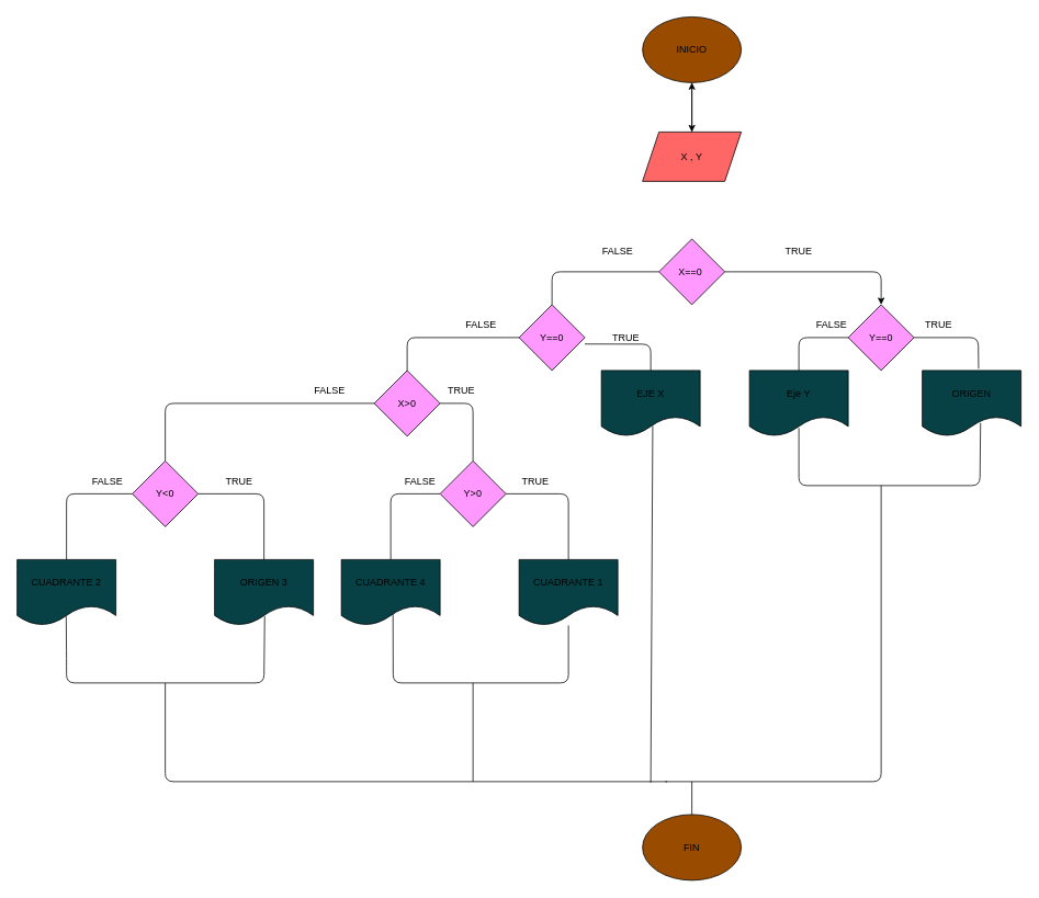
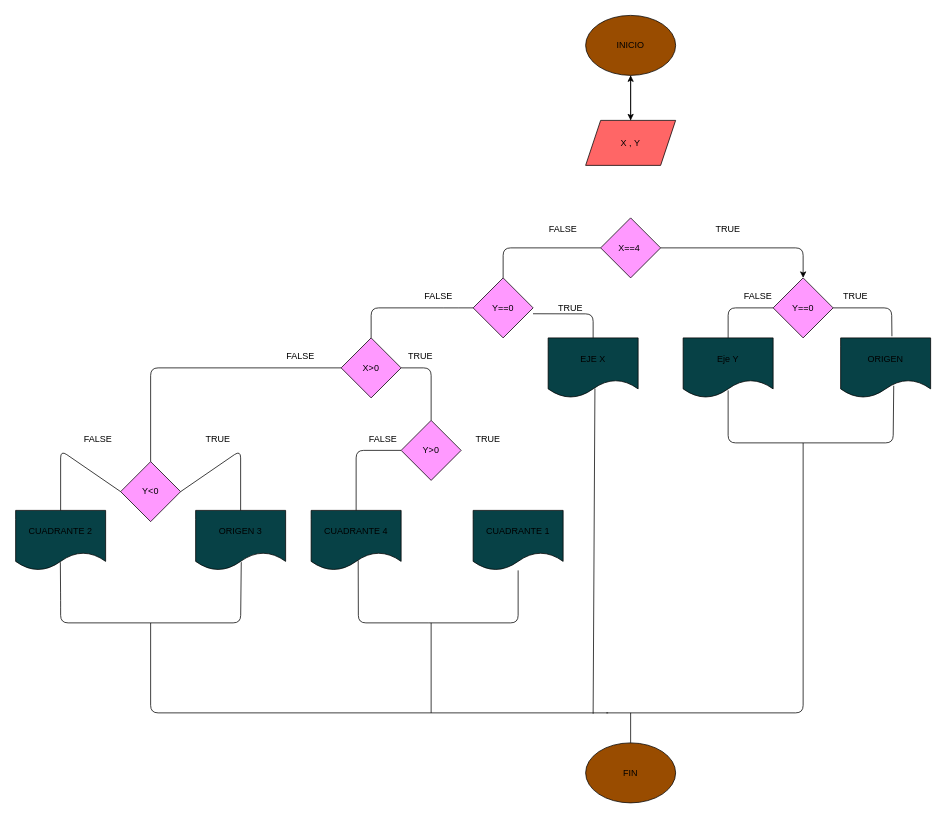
  <mxCell id="0" />
  <mxCell id="1" parent="0" />
  <mxCell id="2" value="" style="edgeStyle=none;html=1;" edge="1" parent="1" target="5"><mxGeometry relative="1" as="geometry"><mxPoint x="840" y="100" as="sourcePoint" /></mxGeometry></mxCell>
  <mxCell id="3" value="INICIO" style="ellipse;whiteSpace=wrap;html=1;fillColor=#994C00;" vertex="1" parent="1"><mxGeometry x="780" y="20" width="120" height="80" as="geometry" /></mxCell>
  <mxCell id="4" value="" style="edgeStyle=none;html=1;" edge="1" parent="1" source="5" target="3"><mxGeometry relative="1" as="geometry" /></mxCell>
  <mxCell id="5" value="X , Y" style="shape=parallelogram;perimeter=parallelogramPerimeter;whiteSpace=wrap;html=1;fixedSize=1;fillColor=#FF6666;" vertex="1" parent="1"><mxGeometry x="780" y="160" width="120" height="60" as="geometry" /></mxCell>
- <mxCell id="6" value="X==0&amp;nbsp;" style="rhombus;whiteSpace=wrap;html=1;fillColor=#FF99FF;" vertex="1" parent="1"><mxGeometry x="800" y="290" width="80" height="80" as="geometry" /></mxCell>
+ <mxCell id="6" value="X==4&amp;nbsp;" style="rhombus;whiteSpace=wrap;html=1;fillColor=#FF99FF;" vertex="1" parent="1"><mxGeometry x="800" y="290" width="80" height="80" as="geometry" /></mxCell>
  <mxCell id="7" value="Y==0" style="rhombus;whiteSpace=wrap;html=1;fillColor=#FF99FF;" vertex="1" parent="1"><mxGeometry x="630" y="370" width="80" height="80" as="geometry" /></mxCell>
  <mxCell id="8" value="Y==0" style="rhombus;whiteSpace=wrap;html=1;fillColor=#FF99FF;" vertex="1" parent="1"><mxGeometry x="1030" y="370" width="80" height="80" as="geometry" /></mxCell>
  <mxCell id="9" value="" style="endArrow=classic;html=1;exitX=1;exitY=0.5;exitDx=0;exitDy=0;" edge="1" parent="1" source="6" target="8"><mxGeometry width="50" height="50" relative="1" as="geometry"><mxPoint x="820" y="300" as="sourcePoint" /><mxPoint x="1070" y="330" as="targetPoint" /><Array as="points"><mxPoint x="1070" y="330" /></Array></mxGeometry></mxCell>
  <mxCell id="10" value="" style="endArrow=none;html=1;exitX=0.5;exitY=0;exitDx=0;exitDy=0;entryX=0;entryY=0.5;entryDx=0;entryDy=0;" edge="1" parent="1" source="7" target="6"><mxGeometry width="50" height="50" relative="1" as="geometry"><mxPoint x="820" y="300" as="sourcePoint" /><mxPoint x="870" y="250" as="targetPoint" /><Array as="points"><mxPoint x="670" y="330" /></Array></mxGeometry></mxCell>
  <mxCell id="11" value="FALSE" style="text;html=1;strokeColor=none;fillColor=none;align=center;verticalAlign=middle;whiteSpace=wrap;rounded=0;" vertex="1" parent="1"><mxGeometry x="720" y="290" width="60" height="30" as="geometry" /></mxCell>
  <mxCell id="12" value="TRUE" style="text;html=1;strokeColor=none;fillColor=none;align=center;verticalAlign=middle;whiteSpace=wrap;rounded=0;" vertex="1" parent="1"><mxGeometry x="940" y="290" width="60" height="30" as="geometry" /></mxCell>
  <mxCell id="13" value="Y&amp;gt;0" style="rhombus;whiteSpace=wrap;html=1;fillColor=#FF99FF;" vertex="1" parent="1"><mxGeometry x="534" y="560" width="80" height="80" as="geometry" /></mxCell>
  <mxCell id="14" value="X&amp;gt;0" style="rhombus;whiteSpace=wrap;html=1;fillColor=#FF99FF;" vertex="1" parent="1"><mxGeometry x="454" y="450" width="80" height="80" as="geometry" /></mxCell>
  <mxCell id="15" value="" style="endArrow=none;html=1;exitX=0;exitY=0.5;exitDx=0;exitDy=0;entryX=0.5;entryY=0;entryDx=0;entryDy=0;" edge="1" parent="1" source="7" target="14"><mxGeometry width="50" height="50" relative="1" as="geometry"><mxPoint x="730" y="560" as="sourcePoint" /><mxPoint x="780" y="510" as="targetPoint" /><Array as="points"><mxPoint x="600" y="410" /><mxPoint x="494" y="410" /></Array></mxGeometry></mxCell>
  <mxCell id="16" value="EJE X" style="shape=document;whiteSpace=wrap;html=1;boundedLbl=1;fillColor=#074146;" vertex="1" parent="1"><mxGeometry x="730" y="450" width="120" height="80" as="geometry" /></mxCell>
  <mxCell id="17" value="" style="endArrow=none;html=1;exitX=0.998;exitY=0.598;exitDx=0;exitDy=0;exitPerimeter=0;entryX=0.5;entryY=0;entryDx=0;entryDy=0;" edge="1" parent="1" source="7" target="16"><mxGeometry width="50" height="50" relative="1" as="geometry"><mxPoint x="730" y="560" as="sourcePoint" /><mxPoint x="780" y="510" as="targetPoint" /><Array as="points"><mxPoint x="790" y="418" /></Array></mxGeometry></mxCell>
- <mxCell id="18" value="Y&amp;lt;0" style="rhombus;whiteSpace=wrap;html=1;fillColor=#FF99FF;" vertex="1" parent="1"><mxGeometry x="160" y="560" width="80" height="80" as="geometry" /></mxCell>
+ <mxCell id="18" value="Y&amp;lt;0" style="rhombus;whiteSpace=wrap;html=1;fillColor=#FF99FF;" vertex="1" parent="1"><mxGeometry x="160" y="615" width="80" height="80" as="geometry" /></mxCell>
  <mxCell id="19" value="CUADRANTE 1" style="shape=document;whiteSpace=wrap;html=1;boundedLbl=1;fillColor=#074146;" vertex="1" parent="1"><mxGeometry x="630" y="680" width="120" height="80" as="geometry" /></mxCell>
  <mxCell id="20" value="CUADRANTE 4" style="shape=document;whiteSpace=wrap;html=1;boundedLbl=1;fillColor=#074146;" vertex="1" parent="1"><mxGeometry x="414" y="680" width="120" height="80" as="geometry" /></mxCell>
  <mxCell id="21" value="ORIGEN 3" style="shape=document;whiteSpace=wrap;html=1;boundedLbl=1;fillColor=#074146;" vertex="1" parent="1"><mxGeometry x="260" y="680" width="120" height="80" as="geometry" /></mxCell>
  <mxCell id="22" value="CUADRANTE 2" style="shape=document;whiteSpace=wrap;html=1;boundedLbl=1;fillColor=#074146;" vertex="1" parent="1"><mxGeometry x="20" y="680" width="120" height="80" as="geometry" /></mxCell>
  <mxCell id="23" value="" style="endArrow=none;html=1;exitX=0.5;exitY=0;exitDx=0;exitDy=0;entryX=0;entryY=0.5;entryDx=0;entryDy=0;" edge="1" parent="1" source="18" target="14"><mxGeometry width="50" height="50" relative="1" as="geometry"><mxPoint x="260" y="690" as="sourcePoint" /><mxPoint x="310" y="640" as="targetPoint" /><Array as="points"><mxPoint x="200" y="490" /></Array></mxGeometry></mxCell>
  <mxCell id="24" value="" style="endArrow=none;html=1;exitX=1;exitY=0.5;exitDx=0;exitDy=0;entryX=0.5;entryY=0;entryDx=0;entryDy=0;" edge="1" parent="1" source="14" target="13"><mxGeometry width="50" height="50" relative="1" as="geometry"><mxPoint x="540" y="690" as="sourcePoint" /><mxPoint x="590" y="640" as="targetPoint" /><Array as="points"><mxPoint x="574" y="490" /></Array></mxGeometry></mxCell>
  <mxCell id="25" value="" style="endArrow=none;html=1;exitX=0.5;exitY=0;exitDx=0;exitDy=0;entryX=0;entryY=0.5;entryDx=0;entryDy=0;" edge="1" parent="1" source="20" target="13"><mxGeometry width="50" height="50" relative="1" as="geometry"><mxPoint x="540" y="690" as="sourcePoint" /><mxPoint x="590" y="640" as="targetPoint" /><Array as="points"><mxPoint x="474" y="600" /></Array></mxGeometry></mxCell>
- <mxCell id="26" value="" style="endArrow=none;html=1;exitX=0.5;exitY=0;exitDx=0;exitDy=0;entryX=1;entryY=0.5;entryDx=0;entryDy=0;" edge="1" parent="1" source="19" target="13"><mxGeometry width="50" height="50" relative="1" as="geometry"><mxPoint x="540" y="690" as="sourcePoint" /><mxPoint x="590" y="640" as="targetPoint" /><Array as="points"><mxPoint x="690" y="600" /></Array></mxGeometry></mxCell>
  <mxCell id="27" value="" style="endArrow=none;html=1;" edge="1" parent="1" source="19"><mxGeometry width="50" height="50" relative="1" as="geometry"><mxPoint x="680" y="780" as="sourcePoint" /><mxPoint x="570" y="830" as="targetPoint" /><Array as="points"><mxPoint x="690" y="830" /></Array></mxGeometry></mxCell>
  <mxCell id="28" value="" style="endArrow=none;html=1;entryX=0.523;entryY=0.833;entryDx=0;entryDy=0;entryPerimeter=0;" edge="1" parent="1" target="20"><mxGeometry width="50" height="50" relative="1" as="geometry"><mxPoint x="570" y="830" as="sourcePoint" /><mxPoint x="590" y="640" as="targetPoint" /><Array as="points"><mxPoint x="477" y="830" /></Array></mxGeometry></mxCell>
  <mxCell id="29" value="" style="endArrow=none;html=1;" edge="1" parent="1"><mxGeometry width="50" height="50" relative="1" as="geometry"><mxPoint x="574" y="830" as="sourcePoint" /><mxPoint x="574" y="950" as="targetPoint" /></mxGeometry></mxCell>
  <mxCell id="30" value="" style="endArrow=none;html=1;exitX=1;exitY=0.5;exitDx=0;exitDy=0;entryX=0.5;entryY=0;entryDx=0;entryDy=0;" edge="1" parent="1" source="18" target="21"><mxGeometry width="50" height="50" relative="1" as="geometry"><mxPoint x="320" y="700" as="sourcePoint" /><mxPoint x="370" y="650" as="targetPoint" /><Array as="points"><mxPoint x="320" y="600" /></Array></mxGeometry></mxCell>
  <mxCell id="31" value="" style="endArrow=none;html=1;exitX=0;exitY=0.5;exitDx=0;exitDy=0;entryX=0.5;entryY=0;entryDx=0;entryDy=0;" edge="1" parent="1" source="18" target="22"><mxGeometry width="50" height="50" relative="1" as="geometry"><mxPoint x="320" y="700" as="sourcePoint" /><mxPoint x="370" y="650" as="targetPoint" /><Array as="points"><mxPoint x="80" y="600" /></Array></mxGeometry></mxCell>
  <mxCell id="32" value="" style="endArrow=none;html=1;exitX=0.497;exitY=0.863;exitDx=0;exitDy=0;exitPerimeter=0;" edge="1" parent="1" source="22"><mxGeometry width="50" height="50" relative="1" as="geometry"><mxPoint x="190" y="800" as="sourcePoint" /><mxPoint x="200" y="830" as="targetPoint" /><Array as="points"><mxPoint x="80" y="800" /><mxPoint x="80" y="830" /></Array></mxGeometry></mxCell>
  <mxCell id="33" value="" style="endArrow=none;html=1;entryX=0.507;entryY=0.863;entryDx=0;entryDy=0;entryPerimeter=0;" edge="1" parent="1" target="21"><mxGeometry width="50" height="50" relative="1" as="geometry"><mxPoint x="200" y="830" as="sourcePoint" /><mxPoint x="330" y="770" as="targetPoint" /><Array as="points"><mxPoint x="320" y="830" /></Array></mxGeometry></mxCell>
  <mxCell id="34" value="" style="endArrow=none;html=1;" edge="1" parent="1"><mxGeometry width="50" height="50" relative="1" as="geometry"><mxPoint x="200" y="830" as="sourcePoint" /><mxPoint x="810" y="950" as="targetPoint" /><Array as="points"><mxPoint x="200" y="950" /></Array></mxGeometry></mxCell>
  <mxCell id="35" value="" style="endArrow=none;html=1;exitX=0.52;exitY=0.843;exitDx=0;exitDy=0;exitPerimeter=0;" edge="1" parent="1" source="16"><mxGeometry width="50" height="50" relative="1" as="geometry"><mxPoint x="790" y="540" as="sourcePoint" /><mxPoint x="790" y="951.2" as="targetPoint" /></mxGeometry></mxCell>
  <mxCell id="36" value="Eje Y" style="shape=document;whiteSpace=wrap;html=1;boundedLbl=1;fillColor=#074146;" vertex="1" parent="1"><mxGeometry x="910" y="450" width="120" height="80" as="geometry" /></mxCell>
  <mxCell id="37" value="ORIGEN" style="shape=document;whiteSpace=wrap;html=1;boundedLbl=1;fillColor=#074146;" vertex="1" parent="1"><mxGeometry x="1120" y="450" width="120" height="80" as="geometry" /></mxCell>
  <mxCell id="38" value="" style="endArrow=none;html=1;exitX=0.5;exitY=0;exitDx=0;exitDy=0;entryX=0;entryY=0.5;entryDx=0;entryDy=0;" edge="1" parent="1" source="36" target="8"><mxGeometry width="50" height="50" relative="1" as="geometry"><mxPoint x="1050" y="480" as="sourcePoint" /><mxPoint x="1100" y="430" as="targetPoint" /><Array as="points"><mxPoint x="970" y="410" /></Array></mxGeometry></mxCell>
  <mxCell id="39" value="" style="endArrow=none;html=1;exitX=1;exitY=0.5;exitDx=0;exitDy=0;entryX=0.57;entryY=-0.027;entryDx=0;entryDy=0;entryPerimeter=0;" edge="1" parent="1" source="8" target="37"><mxGeometry width="50" height="50" relative="1" as="geometry"><mxPoint x="1050" y="480" as="sourcePoint" /><mxPoint x="1100" y="430" as="targetPoint" /><Array as="points"><mxPoint x="1188" y="410" /></Array></mxGeometry></mxCell>
  <mxCell id="40" value="" style="endArrow=none;html=1;" edge="1" parent="1"><mxGeometry width="50" height="50" relative="1" as="geometry"><mxPoint x="970" y="520" as="sourcePoint" /><mxPoint x="1070" y="590" as="targetPoint" /><Array as="points"><mxPoint x="970" y="590" /></Array></mxGeometry></mxCell>
  <mxCell id="41" value="" style="endArrow=none;html=1;entryX=0.59;entryY=0.798;entryDx=0;entryDy=0;entryPerimeter=0;" edge="1" parent="1" target="37"><mxGeometry width="50" height="50" relative="1" as="geometry"><mxPoint x="1070" y="590" as="sourcePoint" /><mxPoint x="1200" y="540" as="targetPoint" /><Array as="points"><mxPoint x="1190" y="590" /></Array></mxGeometry></mxCell>
  <mxCell id="42" value="" style="endArrow=none;html=1;" edge="1" parent="1"><mxGeometry width="50" height="50" relative="1" as="geometry"><mxPoint x="807.6" y="950" as="sourcePoint" /><mxPoint x="1070" y="590" as="targetPoint" /><Array as="points"><mxPoint x="1070" y="950" /></Array></mxGeometry></mxCell>
  <mxCell id="43" value="" style="endArrow=none;html=1;" edge="1" parent="1" target="44"><mxGeometry width="50" height="50" relative="1" as="geometry"><mxPoint x="840" y="950" as="sourcePoint" /><mxPoint x="840" y="1020" as="targetPoint" /></mxGeometry></mxCell>
  <mxCell id="44" value="FIN" style="ellipse;whiteSpace=wrap;html=1;fillColor=#994C00;" vertex="1" parent="1"><mxGeometry x="780" y="990" width="120" height="80" as="geometry" /></mxCell>
  <mxCell id="45" value="FALSE" style="text;html=1;strokeColor=none;fillColor=none;align=center;verticalAlign=middle;whiteSpace=wrap;rounded=0;" vertex="1" parent="1"><mxGeometry x="554" y="380" width="60" height="30" as="geometry" /></mxCell>
  <mxCell id="46" value="FALSE" style="text;html=1;strokeColor=none;fillColor=none;align=center;verticalAlign=middle;whiteSpace=wrap;rounded=0;" vertex="1" parent="1"><mxGeometry x="370" y="460" width="60" height="30" as="geometry" /></mxCell>
  <mxCell id="47" value="FALSE" style="text;html=1;strokeColor=none;fillColor=none;align=center;verticalAlign=middle;whiteSpace=wrap;rounded=0;" vertex="1" parent="1"><mxGeometry x="100" y="570" width="60" height="30" as="geometry" /></mxCell>
  <mxCell id="48" value="FALSE" style="text;html=1;strokeColor=none;fillColor=none;align=center;verticalAlign=middle;whiteSpace=wrap;rounded=0;" vertex="1" parent="1"><mxGeometry x="480" y="570" width="60" height="30" as="geometry" /></mxCell>
  <mxCell id="49" value="FALSE" style="text;html=1;strokeColor=none;fillColor=none;align=center;verticalAlign=middle;whiteSpace=wrap;rounded=0;" vertex="1" parent="1"><mxGeometry x="980" y="380" width="60" height="30" as="geometry" /></mxCell>
  <mxCell id="50" value="TRUE" style="text;html=1;strokeColor=none;fillColor=none;align=center;verticalAlign=middle;whiteSpace=wrap;rounded=0;" vertex="1" parent="1"><mxGeometry x="1110" y="380" width="60" height="30" as="geometry" /></mxCell>
  <mxCell id="51" value="TRUE" style="text;html=1;strokeColor=none;fillColor=none;align=center;verticalAlign=middle;whiteSpace=wrap;rounded=0;" vertex="1" parent="1"><mxGeometry x="730" y="395" width="60" height="30" as="geometry" /></mxCell>
  <mxCell id="52" value="TRUE" style="text;html=1;strokeColor=none;fillColor=none;align=center;verticalAlign=middle;whiteSpace=wrap;rounded=0;" vertex="1" parent="1"><mxGeometry x="530" y="460" width="60" height="30" as="geometry" /></mxCell>
  <mxCell id="53" value="TRUE" style="text;html=1;strokeColor=none;fillColor=none;align=center;verticalAlign=middle;whiteSpace=wrap;rounded=0;" vertex="1" parent="1"><mxGeometry x="620" y="570" width="60" height="30" as="geometry" /></mxCell>
  <mxCell id="54" value="TRUE" style="text;html=1;strokeColor=none;fillColor=none;align=center;verticalAlign=middle;whiteSpace=wrap;rounded=0;" vertex="1" parent="1"><mxGeometry x="260" y="570" width="60" height="30" as="geometry" /></mxCell>
